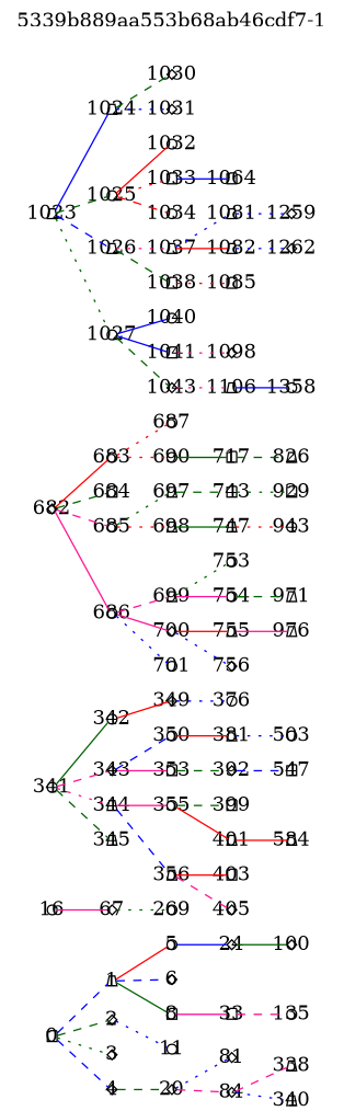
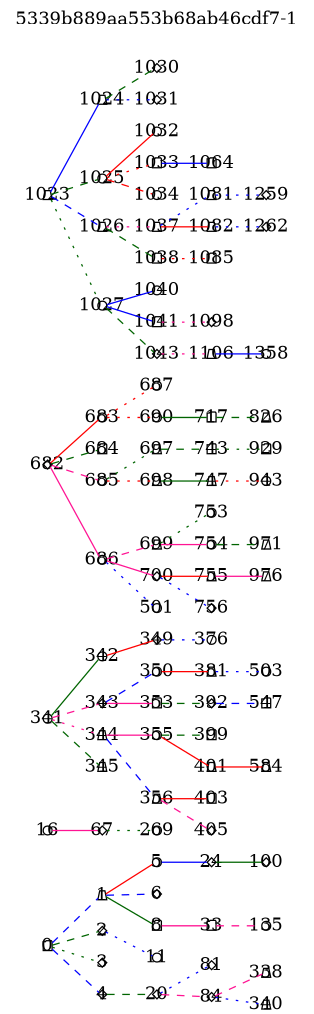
  strict graph {
    label="5339b889aa553b68ab46cdf7-1"
    labelloc=t
    rankdir=LR
    node [fixedsize=true shape=circle]
    edge [color=blue style=solid]
    0 [height=0.1 shape=folder width=0.1]
    1 [height=0.1 shape=trapezium width=0.1]
    2 [height=0.1 shape=diamond width=0.1]
    3 [height=0.1 shape=diamond width=0.1]
    4 [height=0.1 shape=diamond width=0.1]
    5 [height=0.1 width=0.1]
    6 [height=0.1 shape=diamond width=0.1]
    8 [height=0.1 shape=folder width=0.1]
    11 [height=0.1 width=0.1]
    20 [height=0.1 shape=diamond width=0.1]
    24 [height=0.1 shape=diamond width=0.1]
    33 [height=0.1 shape=folder width=0.1]
    16 [height=0.1 width=0.1]
    67 [height=0.1 shape=diamond width=0.1]
    81 [height=0.1 shape=diamond width=0.1]
    84 [height=0.1 shape=diamond width=0.1]
    100 [height=0.1 shape=diamond width=0.1]
    135 [height=0.1 width=0.1]
    269 [height=0.1 width=0.1]
    338 [height=0.1 shape=trapezium width=0.1]
    340 [height=0.1 shape=trapezium width=0.1]
    341 [height=0.1 width=0.1]
    342 [height=0.1 width=0.1]
    343 [height=0.1 shape=diamond width=0.1]
    344 [height=0.1 shape=trapezium width=0.1]
    345 [height=0.1 shape=trapezium width=0.1]
    349 [height=0.1 shape=diamond width=0.1]
    350 [height=0.1 width=0.1]
    353 [height=0.1 shape=folder width=0.1]
    355 [height=0.1 width=0.1]
    356 [height=0.1 shape=trapezium width=0.1]
    376 [height=0.1 width=0.1]
    381 [height=0.1 shape=trapezium width=0.1]
    392 [height=0.1 shape=diamond width=0.1]
    399 [height=0.1 shape=folder width=0.1]
    401 [height=0.1 shape=trapezium width=0.1]
    403 [height=0.1 shape=folder width=0.1]
    405 [height=0.1 shape=diamond width=0.1]
    503 [height=0.1 width=0.1]
    547 [height=0.1 shape=folder width=0.1]
    584 [height=0.1 shape=trapezium width=0.1]
    682 [height=0.1 shape=diamond width=0.1]
    683 [height=0.1 width=0.1]
    684 [height=0.1 shape=folder width=0.1]
    685 [height=0.1 width=0.1]
    686 [height=0.1 width=0.1]
    687 [height=0.1 width=0.1]
    690 [height=0.1 width=0.1]
    697 [height=0.1 shape=trapezium width=0.1]
    698 [height=0.1 shape=trapezium width=0.1]
    699 [height=0.1 shape=trapezium width=0.1]
    700 [height=0.1 shape=diamond width=0.1]
-   701 [height=0.1 width=0.1]
+   701 [height=0.1 width=0.1 label=501]
    717 [height=0.1 shape=folder width=0.1]
    743 [height=0.1 shape=folder width=0.1]
    747 [height=0.1 shape=trapezium width=0.1]
    753 [height=0.1 width=0.1]
    754 [height=0.1 width=0.1]
    755 [height=0.1 shape=trapezium width=0.1]
    756 [height=0.1 shape=diamond width=0.1]
    826 [height=0.1 shape=trapezium width=0.1]
    929 [height=0.1 shape=folder width=0.1]
    943 [height=0.1 width=0.1]
    971 [height=0.1 shape=trapezium width=0.1]
    976 [height=0.1 shape=trapezium width=0.1]
    1023 [height=0.1 shape=trapezium width=0.1]
    1024 [height=0.1 shape=trapezium width=0.1]
    1025 [height=0.1 width=0.1]
    1026 [height=0.1 shape=trapezium width=0.1]
    1027 [height=0.1 width=0.1]
    1030 [height=0.1 shape=diamond width=0.1]
    1031 [height=0.1 shape=diamond width=0.1]
    1032 [height=0.1 width=0.1]
    1033 [height=0.1 shape=folder width=0.1]
    1034 [height=0.1 width=0.1]
    1037 [height=0.1 shape=trapezium width=0.1]
    1038 [height=0.1 shape=folder width=0.1]
    1040 [height=0.1 width=0.1]
    1041 [height=0.1 shape=folder width=0.1]
    1043 [height=0.1 shape=diamond width=0.1]
    1064 [height=0.1 shape=folder width=0.1]
    1081 [height=0.1 shape=trapezium width=0.1]
    1082 [height=0.1 shape=trapezium width=0.1]
    1085 [height=0.1 shape=folder width=0.1]
    1098 [height=0.1 shape=diamond width=0.1]
    1106 [height=0.1 shape=trapezium width=0.1]
    1259 [height=0.1 shape=diamond width=0.1]
    1262 [height=0.1 shape=diamond width=0.1]
    1358 [height=0.1 width=0.1]
    0 -- 1 [style=dashed]
    0 -- 2 [color=darkgreen style=dashed]
    0 -- 3 [color=darkgreen style=dotted]
    0 -- 4 [style=dashed]
    1 -- 5 [color=red]
    1 -- 6 [style=dashed]
    1 -- 8 [color=darkgreen]
    2 -- 11 [style=dotted]
    4 -- 20 [color=darkgreen style=dashed]
    5 -- 24
    8 -- 33 [color=deeppink]
    20 -- 81 [style=dotted]
    20 -- 84 [color=deeppink style=dashed]
    24 -- 100 [color=darkgreen]
    33 -- 135 [color=deeppink style=dashed]
    16 -- 67 [color=deeppink]
    67 -- 269 [color=darkgreen style=dotted]
    84 -- 338 [color=deeppink style=dashed]
    84 -- 340 [style=dotted]
    341 -- 342 [color=darkgreen]
    341 -- 343 [color=deeppink style=dashed]
    341 -- 344 [color=deeppink style=dotted]
    341 -- 345 [color=darkgreen style=dashed]
    342 -- 349 [color=red]
    343 -- 350 [style=dashed]
    343 -- 353 [color=deeppink]
    344 -- 355 [color=deeppink]
    344 -- 356 [style=dashed]
    349 -- 376 [style=dotted]
    350 -- 381 [color=red]
    353 -- 392 [color=darkgreen style=dashed]
    355 -- 399 [color=darkgreen style=dashed]
    355 -- 401 [color=red]
    356 -- 403 [color=red]
    356 -- 405 [color=deeppink style=dashed]
    381 -- 503 [style=dotted]
    392 -- 547 [style=dashed]
    401 -- 584 [color=red]
    682 -- 683 [color=red]
    682 -- 684 [color=darkgreen style=dashed]
    682 -- 685 [color=deeppink style=dashed]
    682 -- 686 [color=deeppink]
    683 -- 687 [color=red style=dotted]
    683 -- 690 [color=red style=dotted]
    685 -- 697 [color=darkgreen style=dotted]
    685 -- 698 [color=red style=dotted]
    686 -- 699 [color=deeppink style=dashed]
    686 -- 700 [color=deeppink]
    686 -- 701 [style=dotted]
    690 -- 717 [color=darkgreen]
    697 -- 743 [color=darkgreen style=dashed]
    698 -- 747 [color=darkgreen]
    699 -- 753 [color=darkgreen style=dotted]
    699 -- 754 [color=deeppink]
    700 -- 755 [color=red]
    700 -- 756 [style=dotted]
    717 -- 826 [color=darkgreen style=dashed]
    743 -- 929 [color=darkgreen style=dotted]
    747 -- 943 [color=red style=dotted]
    754 -- 971 [color=darkgreen style=dashed]
    755 -- 976 [color=deeppink]
    1023 -- 1024
    1023 -- 1025 [color=darkgreen style=dashed]
    1023 -- 1026 [style=dashed]
    1023 -- 1027 [color=darkgreen style=dotted]
    1024 -- 1030 [color=darkgreen style=dashed]
    1024 -- 1031 [style=dotted]
    1025 -- 1032 [color=red]
    1025 -- 1033 [color=red style=dotted]
    1025 -- 1034 [color=red style=dashed]
    1026 -- 1037 [color=deeppink style=dotted]
    1026 -- 1038 [color=darkgreen style=dashed]
    1027 -- 1040
    1027 -- 1041
    1027 -- 1043 [color=darkgreen style=dashed]
    1033 -- 1064
    1037 -- 1081 [style=dotted]
    1037 -- 1082 [color=red]
    1038 -- 1085 [color=red style=dotted]
    1041 -- 1098 [color=deeppink style=dotted]
    1043 -- 1106 [color=deeppink style=dotted]
    1081 -- 1259 [style=dotted]
    1082 -- 1262 [style=dotted]
    1106 -- 1358
  }
